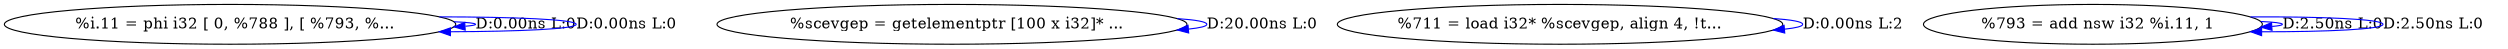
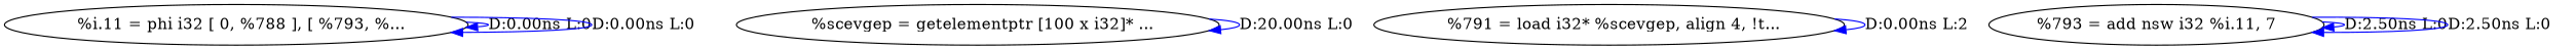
  digraph {
    edge [color=blue]
    n1 [label="  %i.11 = phi i32 [ 0, %788 ], [ %793, %..."]
    n2 [label="  %scevgep = getelementptr [100 x i32]* ..."]
-   n3 [label="%711 = load i32* %scevgep, align 4, !t..."]
-   n4 [label="  %793 = add nsw i32 %i.11, 1"]
+   n3 [label="  %791 = load i32* %scevgep, align 4, !t..."]
+   n4 [label="%793 = add nsw i32 %i.11, 7"]
    n1 -> n1 [label="D:0.00ns L:0"]
    n1 -> n1 [label="D:0.00ns L:0"]
    n2 -> n2 [label="D:20.00ns L:0"]
    n3 -> n3 [label="D:0.00ns L:2"]
    n4 -> n4 [label="D:2.50ns L:0"]
    n4 -> n4 [label="D:2.50ns L:0"]
  }
